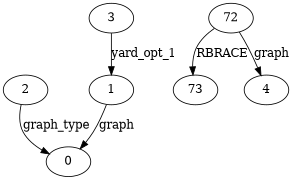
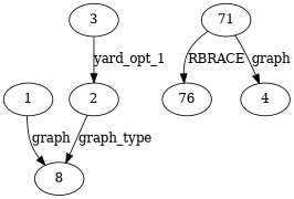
  digraph {
    fontname="DejaVu Serif"
    rankdir=TB
    node [fontname="DejaVu Serif"]
    edge [fontname="DejaVu Serif"]
    n1 [label=1]
-   n2 [label=73]
-   n3 [label=0]
-   n4 [label=72]
+   n2 [label=76]
+   n3 [label=8]
+   n4 [label=71]
    n5 [label=4]
    n6 [label=3]
    n7 [label=2]
    subgraph sub_1 {
      rank=same
      n1
      n2
    }
    subgraph sub_2 {
      rank=same
      n3
    }
    subgraph sub_3 {
      rank=same
      n4
    }
    subgraph sub_4 {
      rank=same
      n5
    }
    subgraph sub_5 {
      rank=same
      n6
    }
    subgraph sub_6 {
      rank=same
      n7
    }
    n1 -> n3 [label="graph"]
    n4 -> n2 [label=RBRACE]
    n4 -> n5 [label="graph"]
-   n6 -> n1 [label=yard_opt_1]
+   n6 -> n7 [label=yard_opt_1]
    n7 -> n3 [label=graph_type]
  }
